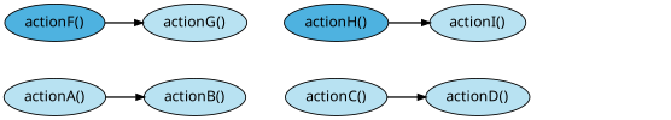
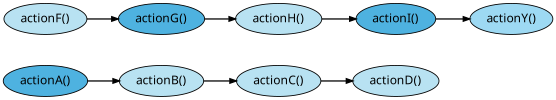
  digraph {
    fontname="Noto Sans"
    nodesep=.5
    rankdir=LR
    node [color=black fillcolor="#b8e2f2" fontcolor=black fontname="Noto Sans" shape=ellipse style=filled]
    edge [arrowhead=normal arrowsize=0.75 arrowtail=normal color=black dir=forward fillcolor=black fontcolor=black fontname="Noto Sans" headport=c penwidth=1.5 tailport=c]
-   n1 [label="actionA()"]
+   n1 [fillcolor="#4eb2e0" label="actionA()"]
    n2 [label="actionB()"]
    n3 [label="actionC()"]
    n4 [label="actionD()"]
-   n5 [fillcolor="#4eb2e0" label="actionF()"]
-   n6 [label="actionG()"]
-   n7 [fillcolor="#4eb2e0" label="actionH()"]
-   n8 [label="actionI()"]
+   n5 [label="actionF()"]
+   n6 [fillcolor="#4eb2e0" label="actionG()"]
+   n7 [label="actionH()"]
+   n8 [fillcolor="#4eb2e0" label="actionI()"]
+   n9 [fillcolor="#9dd9f3" label="actionY()"]
    n1 -> n2
+   n2 -> n3
    n3 -> n4
    n5 -> n6
+   n6 -> n7
    n7 -> n8
+   n8 -> n9
  }
